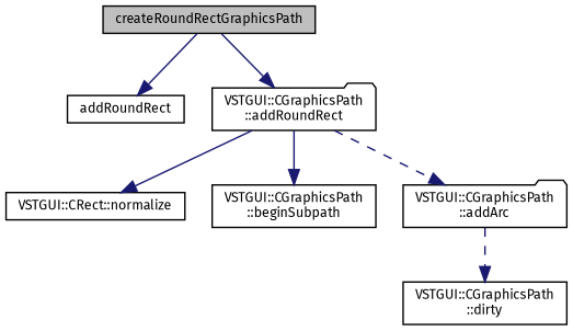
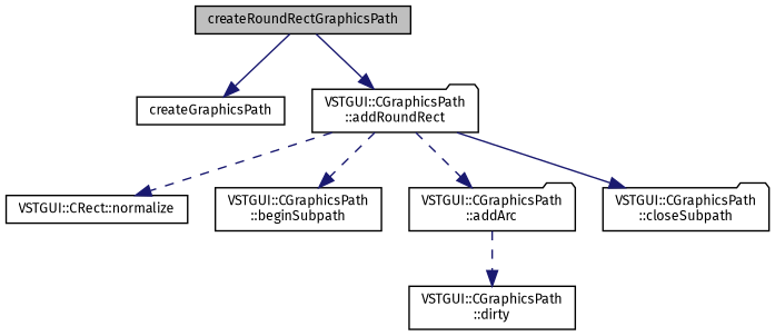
  digraph {
    fontname="Fira Sans"
    rankdir=TB
    node [color=black fontname="Fira Sans" fontsize=9 shape=box]
    edge [color=midnightblue fontname="Fira Sans" fontsize=9 labelfontname=Arial labelfontsize=9 style=solid]
    n1 [fillcolor=grey75 fontcolor=black height=0.2 label=createRoundRectGraphicsPath style=filled width=0.4]
-   n2 [height=0.2 label=addRoundRect width=0.4]
+   n2 [height=0.2 label=createGraphicsPath width=0.4]
    n3 [height=0.2 label="VSTGUI::CGraphicsPath\l::addRoundRect" shape=folder width=0.4]
    n4 [height=0.2 label="VSTGUI::CRect::normalize" width=0.4]
    n5 [height=0.2 label="VSTGUI::CGraphicsPath\l::beginSubpath" width=0.4]
    n6 [height=0.2 label="VSTGUI::CGraphicsPath\l::addArc" shape=folder width=0.4]
+   n7 [height=0.2 label="VSTGUI::CGraphicsPath\l::closeSubpath" shape=folder width=0.4]
    n8 [height=0.2 label="VSTGUI::CGraphicsPath\l::dirty" width=0.4]
    n1 -> n2
    n1 -> n3
-   n3 -> n4
-   n3 -> n5
+   n3 -> n4 [style=dashed]
+   n3 -> n5 [style=dashed]
    n3 -> n6 [style=dashed]
+   n3 -> n7
    n6 -> n8 [style=dashed]
  }
